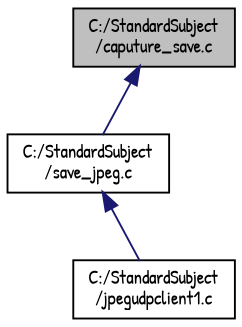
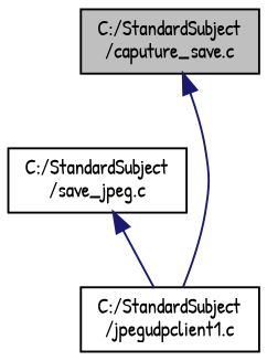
  digraph {
    fontname="Patrick Hand"
    node [color=black fillcolor=white fontname="Patrick Hand" fontsize=10 shape=record style=filled]
    edge [color=midnightblue dir=back fontname="Patrick Hand" fontsize=10 labelfontname=Helvetica labelfontsize=10 style=solid]
    n1 [fillcolor=grey75 fontcolor=black height=0.2 label="C:/StandardSubject\l/caputure_save.c" width=0.4]
    n2 [height=0.2 label="C:/StandardSubject\l/save_jpeg.c" width=0.4]
    n3 [height=0.2 label="C:/StandardSubject\l/jpegudpclient1.c" width=0.4]
-   n1 -> n2
+   n1 -> n3
    n2 -> n3
  }
